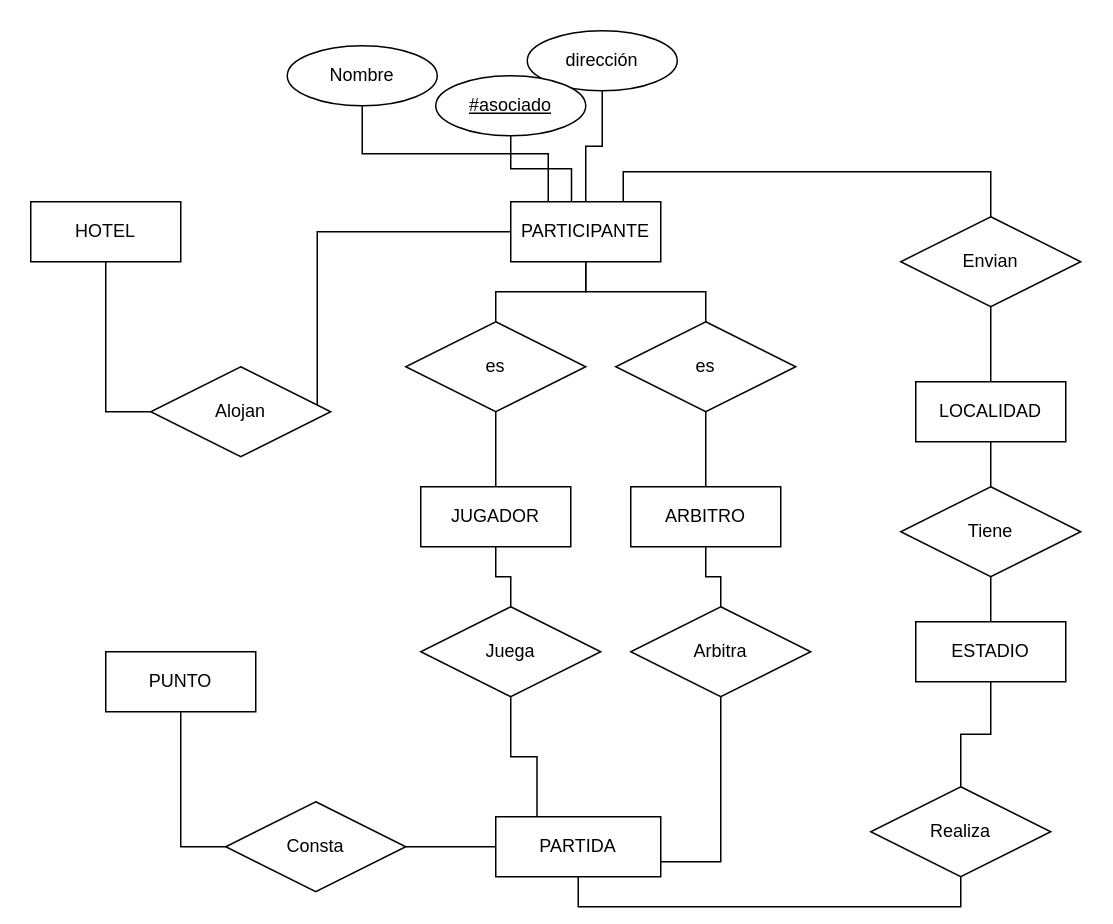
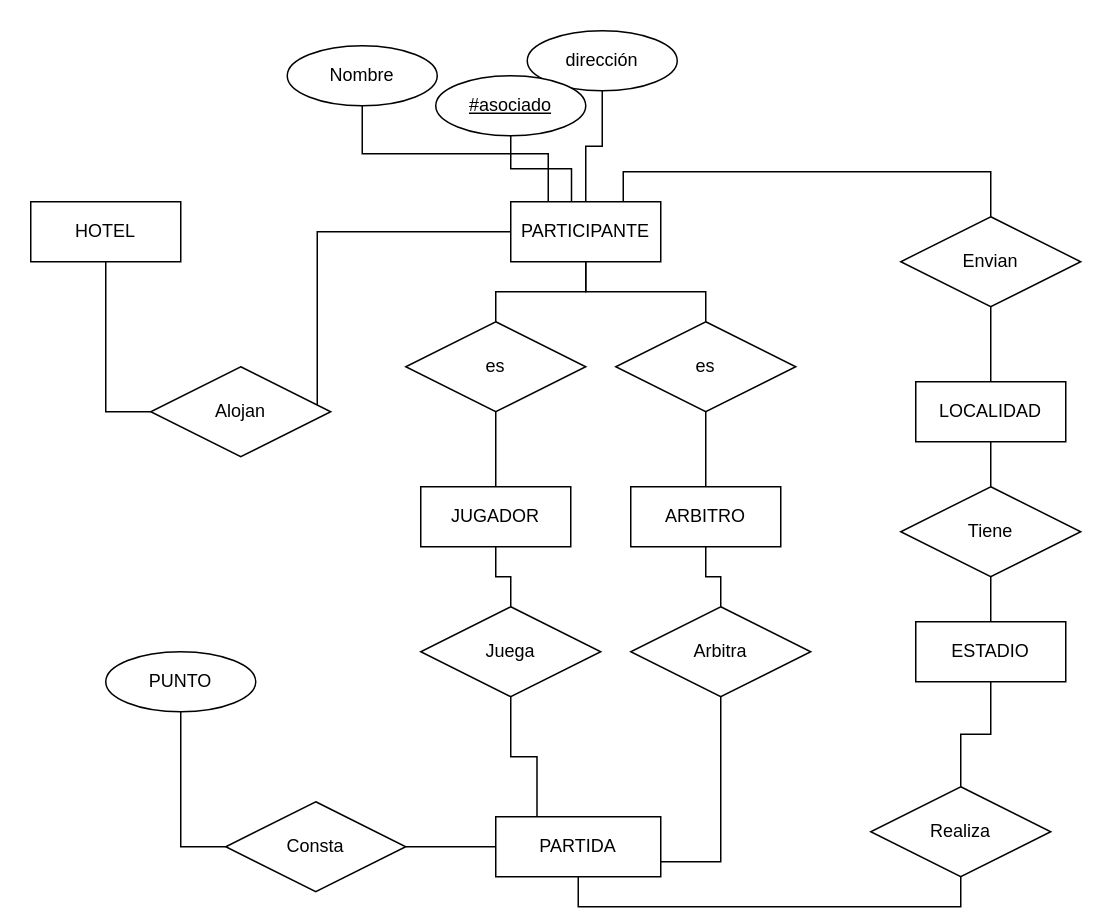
  <mxCell id="0" />
  <mxCell id="1" parent="0" />
  <mxCell id="2" style="edgeStyle=orthogonalEdgeStyle;rounded=0;orthogonalLoop=1;jettySize=auto;html=1;exitX=0.5;exitY=0;exitDx=0;exitDy=0;entryX=0.5;entryY=1;entryDx=0;entryDy=0;endArrow=none;endFill=0;" edge="1" parent="1" source="4" target="20"><mxGeometry relative="1" as="geometry" /></mxCell>
  <mxCell id="3" style="edgeStyle=orthogonalEdgeStyle;rounded=0;orthogonalLoop=1;jettySize=auto;html=1;exitX=0.5;exitY=1;exitDx=0;exitDy=0;entryX=0.5;entryY=0;entryDx=0;entryDy=0;endArrow=none;endFill=0;" edge="1" parent="1" source="4" target="24"><mxGeometry relative="1" as="geometry" /></mxCell>
  <mxCell id="4" value="JUGADOR" style="whiteSpace=wrap;html=1;align=center;" vertex="1" parent="1"><mxGeometry x="280" y="324" width="100" height="40" as="geometry" /></mxCell>
  <mxCell id="5" style="edgeStyle=orthogonalEdgeStyle;rounded=0;orthogonalLoop=1;jettySize=auto;html=1;exitX=0.5;exitY=0;exitDx=0;exitDy=0;entryX=0.5;entryY=1;entryDx=0;entryDy=0;endArrow=none;endFill=0;" edge="1" parent="1" source="7" target="22"><mxGeometry relative="1" as="geometry" /></mxCell>
  <mxCell id="6" style="edgeStyle=orthogonalEdgeStyle;rounded=0;orthogonalLoop=1;jettySize=auto;html=1;exitX=0.5;exitY=1;exitDx=0;exitDy=0;endArrow=none;endFill=0;" edge="1" parent="1" source="7" target="26"><mxGeometry relative="1" as="geometry" /></mxCell>
  <mxCell id="7" value="ARBITRO" style="whiteSpace=wrap;html=1;align=center;" vertex="1" parent="1"><mxGeometry x="420" y="324" width="100" height="40" as="geometry" /></mxCell>
  <mxCell id="8" style="edgeStyle=orthogonalEdgeStyle;rounded=0;orthogonalLoop=1;jettySize=auto;html=1;exitX=0;exitY=0.5;exitDx=0;exitDy=0;entryX=0.925;entryY=0.533;entryDx=0;entryDy=0;entryPerimeter=0;endArrow=none;endFill=0;" edge="1" parent="1" source="9" target="30"><mxGeometry relative="1" as="geometry" /></mxCell>
  <mxCell id="9" value="PARTICIPANTE" style="whiteSpace=wrap;html=1;align=center;" vertex="1" parent="1"><mxGeometry x="340" y="134" width="100" height="40" as="geometry" /></mxCell>
  <mxCell id="10" style="edgeStyle=orthogonalEdgeStyle;rounded=0;orthogonalLoop=1;jettySize=auto;html=1;exitX=0.5;exitY=0;exitDx=0;exitDy=0;endArrow=none;endFill=0;" edge="1" parent="1" source="12" target="28"><mxGeometry relative="1" as="geometry" /></mxCell>
  <mxCell id="11" style="edgeStyle=orthogonalEdgeStyle;rounded=0;orthogonalLoop=1;jettySize=auto;html=1;exitX=0.5;exitY=1;exitDx=0;exitDy=0;entryX=0.5;entryY=0;entryDx=0;entryDy=0;endArrow=none;endFill=0;" edge="1" parent="1" source="12" target="34"><mxGeometry relative="1" as="geometry" /></mxCell>
  <mxCell id="12" value="LOCALIDAD" style="whiteSpace=wrap;html=1;align=center;" vertex="1" parent="1"><mxGeometry x="610" y="254" width="100" height="40" as="geometry" /></mxCell>
  <mxCell id="13" value="HOTEL" style="whiteSpace=wrap;html=1;align=center;" vertex="1" parent="1"><mxGeometry x="20" y="134" width="100" height="40" as="geometry" /></mxCell>
  <mxCell id="14" value="ESTADIO" style="whiteSpace=wrap;html=1;align=center;" vertex="1" parent="1"><mxGeometry x="610" y="414" width="100" height="40" as="geometry" /></mxCell>
  <mxCell id="15" style="edgeStyle=orthogonalEdgeStyle;rounded=0;orthogonalLoop=1;jettySize=auto;html=1;exitX=0.5;exitY=1;exitDx=0;exitDy=0;entryX=0.5;entryY=1;entryDx=0;entryDy=0;endArrow=none;endFill=0;" edge="1" parent="1" source="17" target="32"><mxGeometry relative="1" as="geometry" /></mxCell>
  <mxCell id="16" style="edgeStyle=orthogonalEdgeStyle;rounded=0;orthogonalLoop=1;jettySize=auto;html=1;exitX=0;exitY=0.5;exitDx=0;exitDy=0;entryX=1;entryY=0.5;entryDx=0;entryDy=0;endArrow=none;endFill=0;" edge="1" parent="1" source="17" target="36"><mxGeometry relative="1" as="geometry" /></mxCell>
  <mxCell id="17" value="PARTIDA" style="whiteSpace=wrap;html=1;align=center;" vertex="1" parent="1"><mxGeometry x="330" y="544" width="110" height="40" as="geometry" /></mxCell>
- <mxCell id="18" value="PUNTO" style="whiteSpace=wrap;html=1;align=center;" vertex="1" parent="1"><mxGeometry x="70" y="434" width="100" height="40" as="geometry" /></mxCell>
+ <mxCell id="18" value="PUNTO" style="ellipse;whiteSpace=wrap;html=1;align=center;" vertex="1" parent="1"><mxGeometry x="70" y="434" width="100" height="40" as="geometry" /></mxCell>
  <mxCell id="19" style="edgeStyle=orthogonalEdgeStyle;rounded=0;orthogonalLoop=1;jettySize=auto;html=1;exitX=0.5;exitY=0;exitDx=0;exitDy=0;entryX=0.5;entryY=1;entryDx=0;entryDy=0;endArrow=none;endFill=0;" edge="1" parent="1" source="20" target="9"><mxGeometry relative="1" as="geometry" /></mxCell>
  <mxCell id="20" value="es" style="shape=rhombus;perimeter=rhombusPerimeter;whiteSpace=wrap;html=1;align=center;" vertex="1" parent="1"><mxGeometry x="270" y="214" width="120" height="60" as="geometry" /></mxCell>
  <mxCell id="21" style="edgeStyle=orthogonalEdgeStyle;rounded=0;orthogonalLoop=1;jettySize=auto;html=1;exitX=0.5;exitY=0;exitDx=0;exitDy=0;endArrow=none;endFill=0;" edge="1" parent="1" source="22" target="9"><mxGeometry relative="1" as="geometry"><mxPoint x="409" y="174" as="targetPoint" /></mxGeometry></mxCell>
  <mxCell id="22" value="es" style="shape=rhombus;perimeter=rhombusPerimeter;whiteSpace=wrap;html=1;align=center;" vertex="1" parent="1"><mxGeometry x="410" y="214" width="120" height="60" as="geometry" /></mxCell>
  <mxCell id="23" style="edgeStyle=orthogonalEdgeStyle;rounded=0;orthogonalLoop=1;jettySize=auto;html=1;exitX=0.5;exitY=1;exitDx=0;exitDy=0;entryX=0.25;entryY=0;entryDx=0;entryDy=0;endArrow=none;endFill=0;" edge="1" parent="1" source="24" target="17"><mxGeometry relative="1" as="geometry" /></mxCell>
  <mxCell id="24" value="Juega" style="shape=rhombus;perimeter=rhombusPerimeter;whiteSpace=wrap;html=1;align=center;" vertex="1" parent="1"><mxGeometry x="280" y="404" width="120" height="60" as="geometry" /></mxCell>
  <mxCell id="25" style="edgeStyle=orthogonalEdgeStyle;rounded=0;orthogonalLoop=1;jettySize=auto;html=1;exitX=0.5;exitY=1;exitDx=0;exitDy=0;entryX=1;entryY=0.75;entryDx=0;entryDy=0;endArrow=none;endFill=0;" edge="1" parent="1" source="26" target="17"><mxGeometry relative="1" as="geometry" /></mxCell>
  <mxCell id="26" value="Arbitra" style="shape=rhombus;perimeter=rhombusPerimeter;whiteSpace=wrap;html=1;align=center;" vertex="1" parent="1"><mxGeometry x="420" y="404" width="120" height="60" as="geometry" /></mxCell>
  <mxCell id="27" style="edgeStyle=orthogonalEdgeStyle;rounded=0;orthogonalLoop=1;jettySize=auto;html=1;exitX=0.5;exitY=0;exitDx=0;exitDy=0;entryX=0.75;entryY=0;entryDx=0;entryDy=0;endArrow=none;endFill=0;" edge="1" parent="1" source="28" target="9"><mxGeometry relative="1" as="geometry" /></mxCell>
  <mxCell id="28" value="Envian" style="shape=rhombus;perimeter=rhombusPerimeter;whiteSpace=wrap;html=1;align=center;" vertex="1" parent="1"><mxGeometry x="600" y="144" width="120" height="60" as="geometry" /></mxCell>
  <mxCell id="29" style="edgeStyle=orthogonalEdgeStyle;rounded=0;orthogonalLoop=1;jettySize=auto;html=1;exitX=0;exitY=0.5;exitDx=0;exitDy=0;endArrow=none;endFill=0;" edge="1" parent="1" source="30" target="13"><mxGeometry relative="1" as="geometry" /></mxCell>
  <mxCell id="30" value="Alojan" style="shape=rhombus;perimeter=rhombusPerimeter;whiteSpace=wrap;html=1;align=center;" vertex="1" parent="1"><mxGeometry x="100" y="244" width="120" height="60" as="geometry" /></mxCell>
  <mxCell id="31" style="edgeStyle=orthogonalEdgeStyle;rounded=0;orthogonalLoop=1;jettySize=auto;html=1;exitX=0.5;exitY=0;exitDx=0;exitDy=0;entryX=0.5;entryY=1;entryDx=0;entryDy=0;endArrow=none;endFill=0;" edge="1" parent="1" source="32" target="14"><mxGeometry relative="1" as="geometry" /></mxCell>
  <mxCell id="32" value="Realiza" style="shape=rhombus;perimeter=rhombusPerimeter;whiteSpace=wrap;html=1;align=center;" vertex="1" parent="1"><mxGeometry x="580" y="524" width="120" height="60" as="geometry" /></mxCell>
  <mxCell id="33" style="edgeStyle=orthogonalEdgeStyle;rounded=0;orthogonalLoop=1;jettySize=auto;html=1;exitX=0.5;exitY=1;exitDx=0;exitDy=0;entryX=0.5;entryY=0;entryDx=0;entryDy=0;endArrow=none;endFill=0;" edge="1" parent="1" source="34" target="14"><mxGeometry relative="1" as="geometry" /></mxCell>
  <mxCell id="34" value="Tiene" style="shape=rhombus;perimeter=rhombusPerimeter;whiteSpace=wrap;html=1;align=center;" vertex="1" parent="1"><mxGeometry x="600" y="324" width="120" height="60" as="geometry" /></mxCell>
  <mxCell id="35" style="edgeStyle=orthogonalEdgeStyle;rounded=0;orthogonalLoop=1;jettySize=auto;html=1;exitX=0;exitY=0.5;exitDx=0;exitDy=0;entryX=0.5;entryY=1;entryDx=0;entryDy=0;endArrow=none;endFill=0;" edge="1" parent="1" source="36" target="18"><mxGeometry relative="1" as="geometry" /></mxCell>
  <mxCell id="36" value="Consta" style="shape=rhombus;perimeter=rhombusPerimeter;whiteSpace=wrap;html=1;align=center;" vertex="1" parent="1"><mxGeometry x="150" y="534" width="120" height="60" as="geometry" /></mxCell>
  <mxCell id="37" style="edgeStyle=orthogonalEdgeStyle;rounded=0;orthogonalLoop=1;jettySize=auto;html=1;exitX=0.5;exitY=1;exitDx=0;exitDy=0;entryX=0.25;entryY=0;entryDx=0;entryDy=0;endArrow=none;endFill=0;" edge="1" parent="1" source="38" target="9"><mxGeometry relative="1" as="geometry" /></mxCell>
  <mxCell id="38" value="Nombre" style="ellipse;whiteSpace=wrap;html=1;align=center;" vertex="1" parent="1"><mxGeometry x="191" y="30" width="100" height="40" as="geometry" /></mxCell>
  <mxCell id="39" style="edgeStyle=orthogonalEdgeStyle;rounded=0;orthogonalLoop=1;jettySize=auto;html=1;exitX=0.5;exitY=1;exitDx=0;exitDy=0;entryX=0.5;entryY=0;entryDx=0;entryDy=0;endArrow=none;endFill=0;" edge="1" parent="1" source="40" target="9"><mxGeometry relative="1" as="geometry" /></mxCell>
  <mxCell id="40" value="dirección" style="ellipse;whiteSpace=wrap;html=1;align=center;" vertex="1" parent="1"><mxGeometry x="351" y="20" width="100" height="40" as="geometry" /></mxCell>
  <mxCell id="41" style="edgeStyle=orthogonalEdgeStyle;rounded=0;orthogonalLoop=1;jettySize=auto;html=1;entryX=0.405;entryY=0;entryDx=0;entryDy=0;entryPerimeter=0;endArrow=none;endFill=0;" edge="1" parent="1" source="42" target="9"><mxGeometry relative="1" as="geometry" /></mxCell>
  <mxCell id="42" value="#asociado" style="ellipse;whiteSpace=wrap;html=1;align=center;fontStyle=4;" vertex="1" parent="1"><mxGeometry x="290" y="50" width="100" height="40" as="geometry" /></mxCell>
